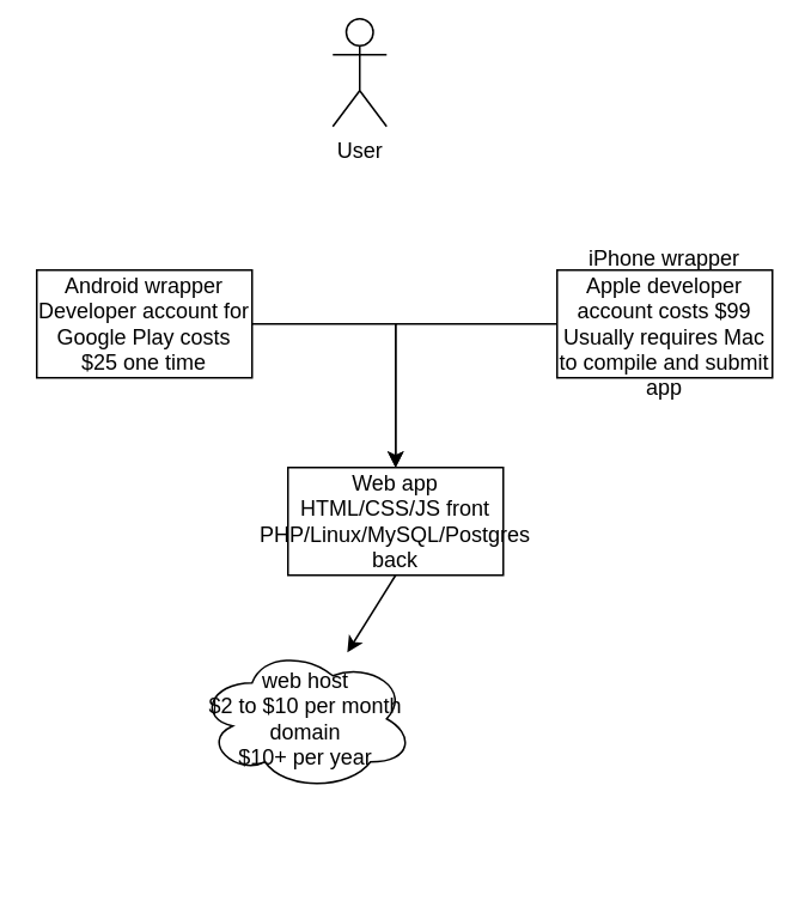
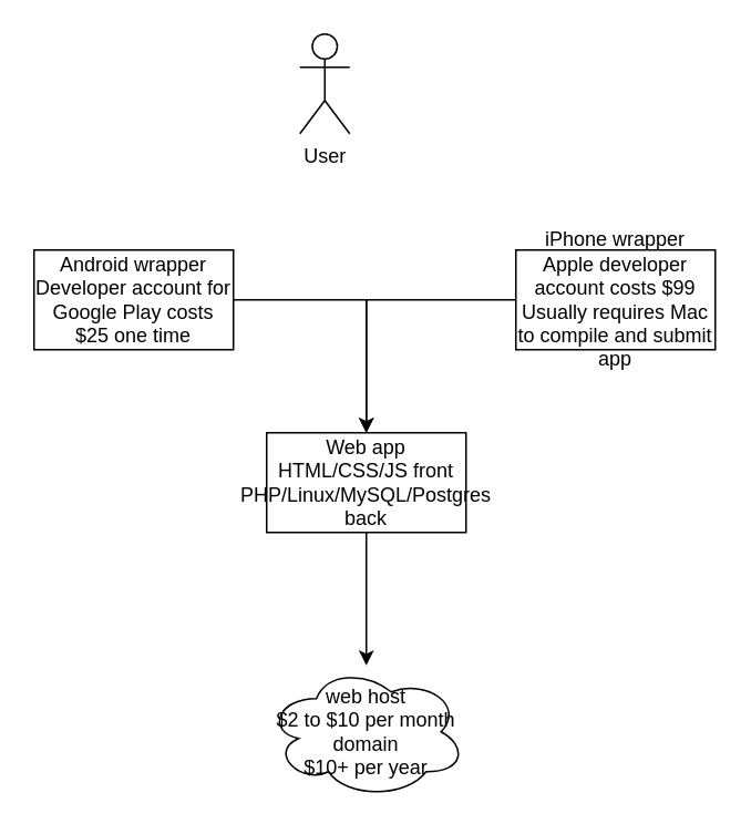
  <mxCell id="0" />
  <mxCell id="1" parent="0" />
- <mxCell id="2" value="User" style="shape=umlActor;verticalLabelPosition=bottom;verticalAlign=top;html=1;outlineConnect=0;" vertex="1" parent="1"><mxGeometry x="185" y="10" width="30" height="60" as="geometry" /></mxCell>
- <mxCell id="3" value="web host&lt;br&gt;$2 to $10 per month&lt;br&gt;domain&lt;br&gt;$10+ per year" style="ellipse;shape=cloud;whiteSpace=wrap;html=1;" vertex="1" parent="1"><mxGeometry x="110" y="360" width="120" height="80" as="geometry" /></mxCell>
+ <mxCell id="2" value="User" style="shape=umlActor;verticalLabelPosition=bottom;verticalAlign=top;html=1;outlineConnect=0;" vertex="1" parent="1"><mxGeometry x="180" y="20" width="30" height="60" as="geometry" /></mxCell>
+ <mxCell id="3" value="web host&lt;br&gt;$2 to $10 per month&lt;br&gt;domain&lt;br&gt;$10+ per year" style="ellipse;shape=cloud;whiteSpace=wrap;html=1;" vertex="1" parent="1"><mxGeometry x="160" y="400" width="120" height="80" as="geometry" /></mxCell>
  <mxCell id="4" style="edgeStyle=orthogonalEdgeStyle;rounded=0;orthogonalLoop=1;jettySize=auto;html=1;" edge="1" parent="1" source="5" target="6"><mxGeometry relative="1" as="geometry" /></mxCell>
  <mxCell id="5" value="Android wrapper&lt;br&gt;Developer account for Google Play costs $25 one time" style="rounded=0;whiteSpace=wrap;html=1;" vertex="1" parent="1"><mxGeometry x="20" y="150" width="120" height="60" as="geometry" /></mxCell>
  <mxCell id="6" value="Web app&lt;br&gt;HTML/CSS/JS front&lt;br&gt;PHP/Linux/MySQL/Postgres back" style="rounded=0;whiteSpace=wrap;html=1;" vertex="1" parent="1"><mxGeometry x="160" y="260" width="120" height="60" as="geometry" /></mxCell>
  <mxCell id="7" style="edgeStyle=orthogonalEdgeStyle;rounded=0;orthogonalLoop=1;jettySize=auto;html=1;" edge="1" parent="1" source="8" target="6"><mxGeometry relative="1" as="geometry" /></mxCell>
  <mxCell id="8" value="iPhone wrapper&lt;br&gt;Apple developer account costs $99&lt;br&gt;Usually requires Mac to compile and submit app" style="rounded=0;whiteSpace=wrap;html=1;" vertex="1" parent="1"><mxGeometry x="310" y="150" width="120" height="60" as="geometry" /></mxCell>
  <mxCell id="9" value="" style="endArrow=classic;html=1;exitX=0.5;exitY=1;exitDx=0;exitDy=0;" edge="1" parent="1" source="6" target="3"><mxGeometry width="50" height="50" relative="1" as="geometry"><mxPoint x="220" y="330" as="sourcePoint" /><mxPoint x="270" y="210" as="targetPoint" /></mxGeometry></mxCell>
